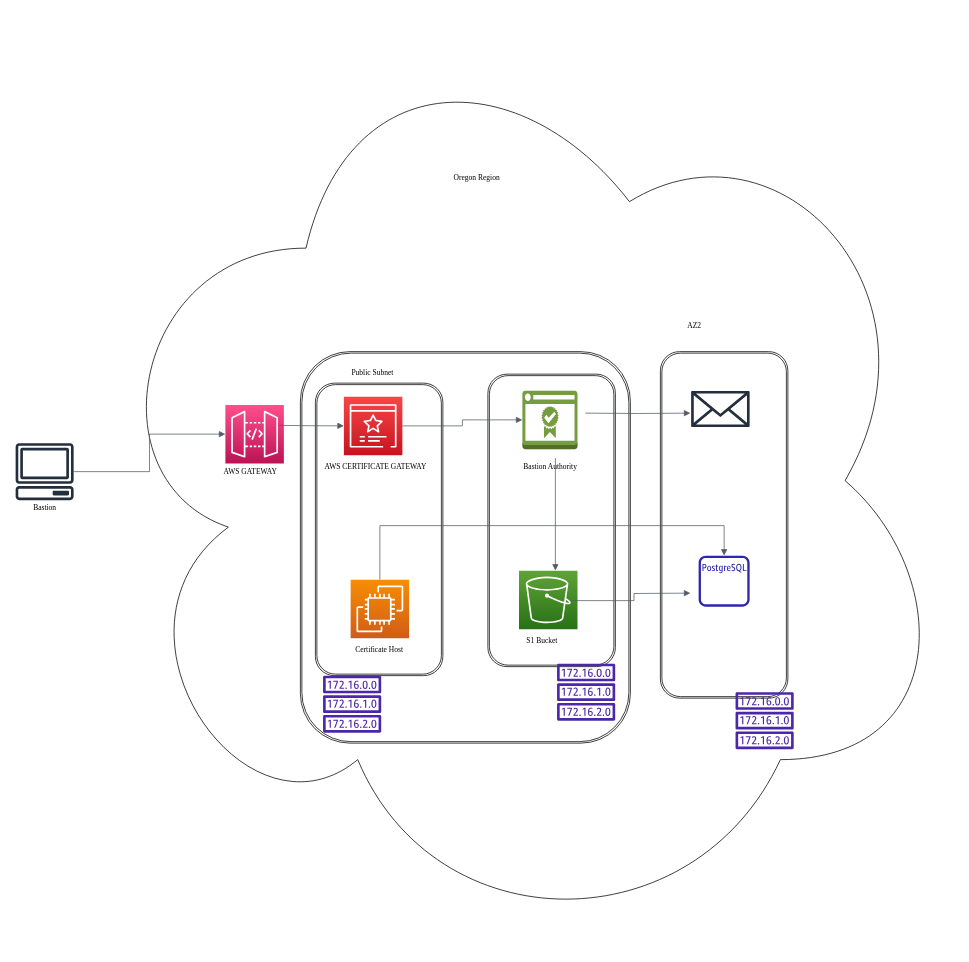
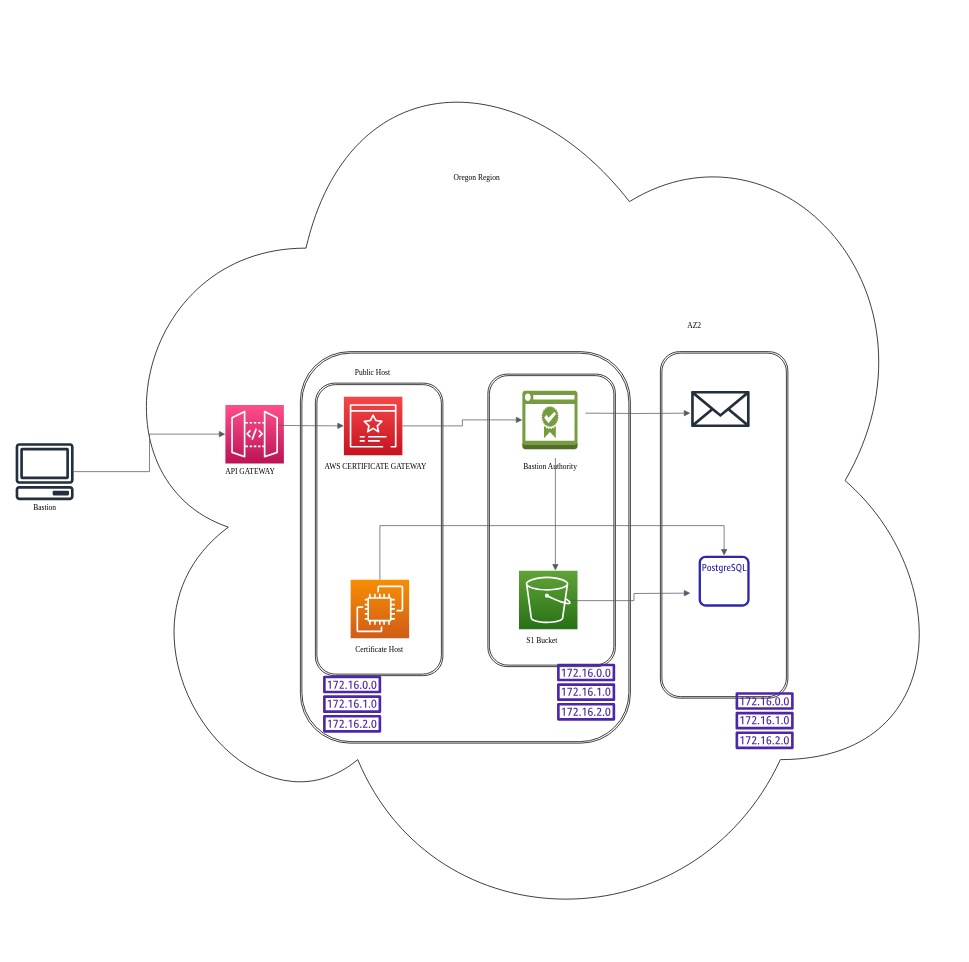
  <mxCell id="0" />
  <mxCell id="1" parent="0" />
  <mxCell id="2" value="" style="ellipse;shape=cloud;whiteSpace=wrap;html=1;fontFamily=Times New Roman;fontSize=10;" vertex="1" parent="1"><mxGeometry x="120" y="20" width="1150" height="1240" as="geometry" /></mxCell>
  <mxCell id="3" value="" style="shape=ext;double=1;rounded=1;whiteSpace=wrap;html=1;fontFamily=Times New Roman;fontSize=10;" vertex="1" parent="1"><mxGeometry x="880" y="468" width="170" height="462" as="geometry" /></mxCell>
  <mxCell id="4" value="" style="shape=ext;double=1;rounded=1;whiteSpace=wrap;html=1;fontFamily=Times New Roman;fontSize=10;" vertex="1" parent="1"><mxGeometry x="400" y="468" width="440" height="522" as="geometry" /></mxCell>
  <mxCell id="5" value="" style="shape=ext;double=1;rounded=1;whiteSpace=wrap;html=1;fontFamily=Times New Roman;fontSize=10;" vertex="1" parent="1"><mxGeometry x="650" y="498" width="170" height="390" as="geometry" /></mxCell>
  <mxCell id="6" value="" style="shape=ext;double=1;rounded=1;whiteSpace=wrap;html=1;fontFamily=Times New Roman;fontSize=10;" vertex="1" parent="1"><mxGeometry x="420" y="510" width="170" height="390" as="geometry" /></mxCell>
  <mxCell id="7" value="" style="sketch=0;outlineConnect=0;fontColor=#232F3E;gradientColor=none;fillColor=#232F3D;strokeColor=none;dashed=0;verticalLabelPosition=bottom;verticalAlign=top;align=center;html=1;fontSize=12;fontStyle=0;aspect=fixed;pointerEvents=1;shape=mxgraph.aws4.client;" vertex="1" parent="1"><mxGeometry x="20" y="590" width="78" height="76" as="geometry" /></mxCell>
  <mxCell id="8" value="" style="sketch=0;outlineConnect=0;fontColor=#232F3E;gradientColor=none;fillColor=#232F3D;strokeColor=none;dashed=0;verticalLabelPosition=bottom;verticalAlign=top;align=center;html=1;fontSize=12;fontStyle=0;aspect=fixed;pointerEvents=1;shape=mxgraph.aws4.email_2;" vertex="1" parent="1"><mxGeometry x="921" y="520" width="78" height="49" as="geometry" /></mxCell>
  <mxCell id="9" value="" style="sketch=0;points=[[0,0,0],[0.25,0,0],[0.5,0,0],[0.75,0,0],[1,0,0],[0,1,0],[0.25,1,0],[0.5,1,0],[0.75,1,0],[1,1,0],[0,0.25,0],[0,0.5,0],[0,0.75,0],[1,0.25,0],[1,0.5,0],[1,0.75,0]];outlineConnect=0;fontColor=#232F3E;gradientColor=#F54749;gradientDirection=north;fillColor=#C7131F;strokeColor=#ffffff;dashed=0;verticalLabelPosition=bottom;verticalAlign=top;align=center;html=1;fontSize=12;fontStyle=0;aspect=fixed;shape=mxgraph.aws4.resourceIcon;resIcon=mxgraph.aws4.certificate_manager_3;" vertex="1" parent="1"><mxGeometry x="458" y="528" width="78" height="78" as="geometry" /></mxCell>
  <mxCell id="10" value="" style="outlineConnect=0;dashed=0;verticalLabelPosition=bottom;verticalAlign=top;align=center;html=1;shape=mxgraph.aws3.certificate_manager_2;fillColor=#759C3E;gradientColor=none;" vertex="1" parent="1"><mxGeometry x="696" y="520" width="73.5" height="78" as="geometry" /></mxCell>
  <mxCell id="11" value="&lt;font face=&quot;Times New Roman&quot; style=&quot;font-size: 10px;&quot;&gt;AWS CERTIFICATE GATEWAY&lt;/font&gt;" style="text;html=1;align=center;verticalAlign=middle;resizable=0;points=[];autosize=1;strokeColor=none;fillColor=none;" vertex="1" parent="1"><mxGeometry x="420" y="606" width="160" height="30" as="geometry" /></mxCell>
  <mxCell id="12" value="" style="sketch=0;points=[[0,0,0],[0.25,0,0],[0.5,0,0],[0.75,0,0],[1,0,0],[0,1,0],[0.25,1,0],[0.5,1,0],[0.75,1,0],[1,1,0],[0,0.25,0],[0,0.5,0],[0,0.75,0],[1,0.25,0],[1,0.5,0],[1,0.75,0]];outlineConnect=0;fontColor=#232F3E;gradientColor=#60A337;gradientDirection=north;fillColor=#277116;strokeColor=#ffffff;dashed=0;verticalLabelPosition=bottom;verticalAlign=top;align=center;html=1;fontSize=12;fontStyle=0;aspect=fixed;shape=mxgraph.aws4.resourceIcon;resIcon=mxgraph.aws4.s3;" vertex="1" parent="1"><mxGeometry x="691.5" y="760" width="78" height="78" as="geometry" /></mxCell>
  <mxCell id="13" value="" style="sketch=0;outlineConnect=0;fontColor=#232F3E;gradientColor=none;fillColor=#2E27AD;strokeColor=none;dashed=0;verticalLabelPosition=bottom;verticalAlign=top;align=center;html=1;fontSize=12;fontStyle=0;aspect=fixed;pointerEvents=1;shape=mxgraph.aws4.rds_postgresql_instance_alt;" vertex="1" parent="1"><mxGeometry x="931" y="740" width="68" height="68" as="geometry" /></mxCell>
- <mxCell id="14" value="Public Subnet" style="text;html=1;align=center;verticalAlign=middle;resizable=0;points=[];autosize=1;strokeColor=none;fillColor=none;fontSize=10;fontFamily=Times New Roman;" vertex="1" parent="1"><mxGeometry x="456" y="480" width="80" height="30" as="geometry" /></mxCell>
+ <mxCell id="14" value="Public Host" style="text;html=1;align=center;verticalAlign=middle;resizable=0;points=[];autosize=1;strokeColor=none;fillColor=none;fontSize=10;fontFamily=Times New Roman;" vertex="1" parent="1"><mxGeometry x="456" y="480" width="80" height="30" as="geometry" /></mxCell>
  <mxCell id="15" value="AZ2" style="text;html=1;align=center;verticalAlign=middle;resizable=0;points=[];autosize=1;strokeColor=none;fillColor=none;fontSize=10;fontFamily=Times New Roman;" vertex="1" parent="1"><mxGeometry x="905" y="418" width="40" height="30" as="geometry" /></mxCell>
  <mxCell id="16" value="Oregon Region" style="text;html=1;align=center;verticalAlign=middle;resizable=0;points=[];autosize=1;strokeColor=none;fillColor=none;fontSize=10;fontFamily=Times New Roman;" vertex="1" parent="1"><mxGeometry x="595" y="220" width="80" height="30" as="geometry" /></mxCell>
  <mxCell id="17" value="" style="edgeStyle=orthogonalEdgeStyle;html=1;endArrow=block;elbow=vertical;startArrow=none;endFill=1;strokeColor=#545B64;rounded=0;fontFamily=Times New Roman;fontSize=10;" edge="1" parent="1"><mxGeometry width="100" relative="1" as="geometry"><mxPoint x="339.067" y="606" as="sourcePoint" /><mxPoint x="350" y="600" as="targetPoint" /></mxGeometry></mxCell>
  <mxCell id="18" value="" style="sketch=0;points=[[0,0,0],[0.25,0,0],[0.5,0,0],[0.75,0,0],[1,0,0],[0,1,0],[0.25,1,0],[0.5,1,0],[0.75,1,0],[1,1,0],[0,0.25,0],[0,0.5,0],[0,0.75,0],[1,0.25,0],[1,0.5,0],[1,0.75,0]];outlineConnect=0;fontColor=#232F3E;gradientColor=#F78E04;gradientDirection=north;fillColor=#D05C17;strokeColor=#ffffff;dashed=0;verticalLabelPosition=bottom;verticalAlign=top;align=center;html=1;fontSize=12;fontStyle=0;aspect=fixed;shape=mxgraph.aws4.resourceIcon;resIcon=mxgraph.aws4.ec2;fontFamily=Times New Roman;" vertex="1" parent="1"><mxGeometry x="467" y="772" width="78" height="78" as="geometry" /></mxCell>
  <mxCell id="19" value="Certificate Host" style="text;html=1;align=center;verticalAlign=middle;resizable=0;points=[];autosize=1;strokeColor=none;fillColor=none;fontSize=10;fontFamily=Times New Roman;" vertex="1" parent="1"><mxGeometry x="465" y="850" width="80" height="30" as="geometry" /></mxCell>
  <mxCell id="20" value="" style="sketch=0;points=[[0,0,0],[0.25,0,0],[0.5,0,0],[0.75,0,0],[1,0,0],[0,1,0],[0.25,1,0],[0.5,1,0],[0.75,1,0],[1,1,0],[0,0.25,0],[0,0.5,0],[0,0.75,0],[1,0.25,0],[1,0.5,0],[1,0.75,0]];outlineConnect=0;fontColor=#232F3E;gradientColor=#FF4F8B;gradientDirection=north;fillColor=#BC1356;strokeColor=#ffffff;dashed=0;verticalLabelPosition=bottom;verticalAlign=top;align=center;html=1;fontSize=12;fontStyle=0;aspect=fixed;shape=mxgraph.aws4.resourceIcon;resIcon=mxgraph.aws4.api_gateway;" vertex="1" parent="1"><mxGeometry x="300" y="539" width="78" height="78" as="geometry" /></mxCell>
  <mxCell id="21" value="" style="edgeStyle=orthogonalEdgeStyle;html=1;endArrow=block;elbow=vertical;startArrow=none;endFill=1;strokeColor=#545B64;rounded=0;fontFamily=Times New Roman;fontSize=10;" edge="1" parent="1" target="9"><mxGeometry width="100" relative="1" as="geometry"><mxPoint x="370" y="566.33" as="sourcePoint" /><mxPoint x="470" y="566.33" as="targetPoint" /></mxGeometry></mxCell>
  <mxCell id="22" value="" style="edgeStyle=orthogonalEdgeStyle;html=1;endArrow=block;elbow=vertical;startArrow=none;endFill=1;strokeColor=#545B64;rounded=0;fontFamily=Times New Roman;fontSize=10;" edge="1" parent="1" source="7" target="20"><mxGeometry width="100" relative="1" as="geometry"><mxPoint x="150" y="598" as="sourcePoint" /><mxPoint x="250" y="598" as="targetPoint" /></mxGeometry></mxCell>
- <mxCell id="23" value="AWS GATEWAY" style="text;html=1;align=center;verticalAlign=middle;resizable=0;points=[];autosize=1;strokeColor=none;fillColor=none;fontSize=10;fontFamily=Times New Roman;" vertex="1" parent="1"><mxGeometry x="288" y="613" width="90" height="30" as="geometry" /></mxCell>
+ <mxCell id="23" value="API GATEWAY" style="text;html=1;align=center;verticalAlign=middle;resizable=0;points=[];autosize=1;strokeColor=none;fillColor=none;fontSize=10;fontFamily=Times New Roman;" vertex="1" parent="1"><mxGeometry x="288" y="613" width="90" height="30" as="geometry" /></mxCell>
  <mxCell id="24" value="S1 Bucket" style="text;html=1;align=center;verticalAlign=middle;resizable=0;points=[];autosize=1;strokeColor=none;fillColor=none;fontSize=10;fontFamily=Times New Roman;" vertex="1" parent="1"><mxGeometry x="691.5" y="838" width="60" height="30" as="geometry" /></mxCell>
  <mxCell id="25" value="" style="edgeStyle=orthogonalEdgeStyle;html=1;endArrow=block;elbow=vertical;startArrow=none;endFill=1;strokeColor=#545B64;rounded=0;fontFamily=Times New Roman;fontSize=10;entryX=-0.013;entryY=0.614;entryDx=0;entryDy=0;entryPerimeter=0;" edge="1" parent="1" target="8"><mxGeometry width="100" relative="1" as="geometry"><mxPoint x="780" y="550" as="sourcePoint" /><mxPoint x="860" y="550" as="targetPoint" /></mxGeometry></mxCell>
  <mxCell id="26" value="Bastion Authority&lt;br&gt;" style="text;html=1;align=center;verticalAlign=middle;resizable=0;points=[];autosize=1;strokeColor=none;fillColor=none;fontSize=10;fontFamily=Times New Roman;" vertex="1" parent="1"><mxGeometry x="677.75" y="606" width="110" height="30" as="geometry" /></mxCell>
  <mxCell id="27" value="" style="edgeStyle=orthogonalEdgeStyle;html=1;endArrow=block;elbow=vertical;startArrow=none;endFill=1;strokeColor=#545B64;rounded=0;fontFamily=Times New Roman;fontSize=10;" edge="1" parent="1"><mxGeometry width="100" relative="1" as="geometry"><mxPoint x="740" y="610" as="sourcePoint" /><mxPoint x="740" y="760" as="targetPoint" /></mxGeometry></mxCell>
  <mxCell id="28" value="" style="edgeStyle=orthogonalEdgeStyle;html=1;endArrow=block;elbow=vertical;startArrow=none;endFill=1;strokeColor=#545B64;rounded=0;fontFamily=Times New Roman;fontSize=10;exitX=0.878;exitY=0.513;exitDx=0;exitDy=0;exitPerimeter=0;" edge="1" parent="1" source="12"><mxGeometry width="100" relative="1" as="geometry"><mxPoint x="860" y="790" as="sourcePoint" /><mxPoint x="920" y="790" as="targetPoint" /></mxGeometry></mxCell>
  <mxCell id="29" value="" style="edgeStyle=orthogonalEdgeStyle;html=1;endArrow=block;elbow=vertical;startArrow=none;endFill=1;strokeColor=#545B64;rounded=0;fontFamily=Times New Roman;fontSize=10;exitX=0.5;exitY=0;exitDx=0;exitDy=0;exitPerimeter=0;" edge="1" parent="1" source="18" target="13"><mxGeometry width="100" relative="1" as="geometry"><mxPoint x="480" y="730" as="sourcePoint" /><mxPoint x="580" y="730" as="targetPoint" /><Array as="points"><mxPoint x="506" y="700" /><mxPoint x="965" y="700" /></Array></mxGeometry></mxCell>
  <mxCell id="30" value="" style="edgeStyle=orthogonalEdgeStyle;html=1;endArrow=block;elbow=vertical;startArrow=none;endFill=1;strokeColor=#545B64;rounded=0;fontFamily=Times New Roman;fontSize=10;exitX=1;exitY=0.5;exitDx=0;exitDy=0;exitPerimeter=0;entryX=0;entryY=0.5;entryDx=0;entryDy=0;entryPerimeter=0;" edge="1" parent="1" source="9" target="10"><mxGeometry width="100" relative="1" as="geometry"><mxPoint x="577.75" y="566.33" as="sourcePoint" /><mxPoint x="677.75" y="566.33" as="targetPoint" /></mxGeometry></mxCell>
  <mxCell id="31" value="" style="sketch=0;outlineConnect=0;fontColor=#232F3E;gradientColor=none;fillColor=#4D27AA;strokeColor=none;dashed=0;verticalLabelPosition=bottom;verticalAlign=top;align=center;html=1;fontSize=12;fontStyle=0;aspect=fixed;pointerEvents=1;shape=mxgraph.aws4.route_table;fontFamily=Times New Roman;" vertex="1" parent="1"><mxGeometry x="742" y="884" width="78" height="76" as="geometry" /></mxCell>
  <mxCell id="32" value="" style="sketch=0;outlineConnect=0;fontColor=#232F3E;gradientColor=none;fillColor=#4D27AA;strokeColor=none;dashed=0;verticalLabelPosition=bottom;verticalAlign=top;align=center;html=1;fontSize=12;fontStyle=0;aspect=fixed;pointerEvents=1;shape=mxgraph.aws4.route_table;fontFamily=Times New Roman;" vertex="1" parent="1"><mxGeometry x="430" y="900" width="78" height="76" as="geometry" /></mxCell>
  <mxCell id="33" value="" style="sketch=0;outlineConnect=0;fontColor=#232F3E;gradientColor=none;fillColor=#4D27AA;strokeColor=none;dashed=0;verticalLabelPosition=bottom;verticalAlign=top;align=center;html=1;fontSize=12;fontStyle=0;aspect=fixed;pointerEvents=1;shape=mxgraph.aws4.route_table;fontFamily=Times New Roman;" vertex="1" parent="1"><mxGeometry x="980" y="922" width="78" height="76" as="geometry" /></mxCell>
  <mxCell id="34" value="Bastion" style="text;html=1;align=center;verticalAlign=middle;resizable=0;points=[];autosize=1;strokeColor=none;fillColor=none;fontSize=10;fontFamily=Times New Roman;" vertex="1" parent="1"><mxGeometry x="34" y="660" width="50" height="30" as="geometry" /></mxCell>
